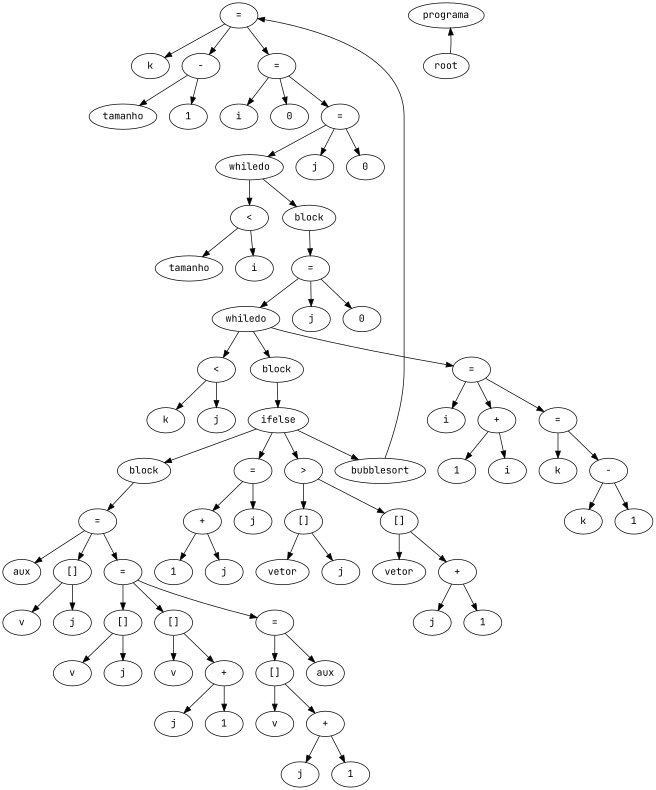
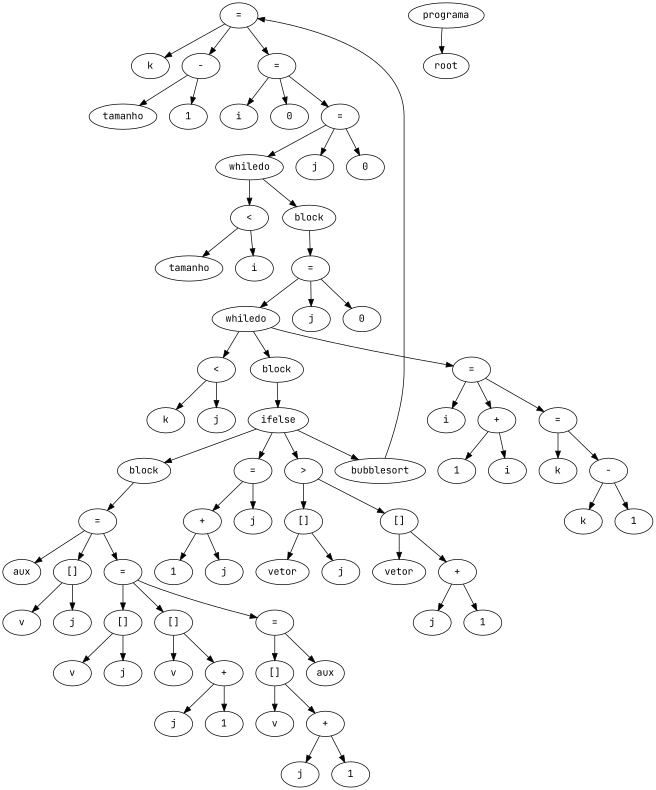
  digraph {
    fontname="JetBrains Mono"
    node [fontname="JetBrains Mono"]
    edge [fontname="JetBrains Mono"]
    n1 [label=k]
    n2 [label=tamanho]
    n3 [label=1]
    n4 [label="-"]
    n5 [label="="]
    n6 [label="="]
    n7 [label=i]
    n8 [label=0]
    n9 [label="="]
    n10 [label=j]
    n11 [label=0]
    n12 [label=whiledo]
    n13 [label="<"]
    n14 [label=block]
    n15 [label=i]
    n16 [label=tamanho]
    n17 [label=j]
    n18 [label=0]
    n19 [label="="]
    n20 [label=whiledo]
    n21 [label="<"]
    n22 [label=block]
    n23 [label="="]
    n24 [label=j]
    n25 [label=k]
    n26 [label=vetor]
    n27 [label=j]
    n28 [label="[]"]
    n29 [label=vetor]
    n30 [label=j]
    n31 [label=1]
    n32 [label="+"]
    n33 [label="[]"]
    n34 [label=">"]
    n35 [label=aux]
    n36 [label=v]
    n37 [label=j]
    n38 [label="[]"]
    n39 [label="="]
    n40 [label="="]
    n41 [label="[]"]
    n42 [label="[]"]
    n43 [label="="]
    n44 [label=v]
    n45 [label=j]
    n46 [label=v]
    n47 [label=j]
    n48 [label=1]
    n49 [label="+"]
    n50 [label="[]"]
    n51 [label=aux]
    n52 [label=v]
    n53 [label=j]
    n54 [label=1]
    n55 [label="+"]
    n56 [label=block]
    n57 [label=ifelse]
    n58 [label="="]
    n59 [label=bubblesort]
    n60 [label=j]
    n61 [label="+"]
    n62 [label=j]
    n63 [label=1]
    n64 [label=i]
    n65 [label="+"]
    n66 [label="="]
    n67 [label=i]
    n68 [label=1]
    n69 [label=k]
    n70 [label="-"]
    n71 [label=k]
    n72 [label=1]
    n73 [label=programa]
    n74 [label=root]
    n4 -> n2
    n4 -> n3
    n5 -> n1
    n5 -> n4
    n5 -> n6
    n6 -> n7
    n6 -> n8
    n6 -> n9
    n9 -> n10
    n9 -> n11
    n9 -> n12
    n12 -> n13
    n12 -> n14
    n13 -> n15
    n13 -> n16
    n14 -> n19
    n19 -> n17
    n19 -> n18
    n19 -> n20
    n20 -> n21
    n20 -> n22
    n20 -> n23
    n21 -> n24
    n21 -> n25
    n22 -> n57
    n23 -> n64
    n23 -> n65
    n23 -> n66
    n28 -> n26
    n28 -> n27
    n32 -> n30
    n32 -> n31
    n33 -> n29
    n33 -> n32
    n34 -> n28
    n34 -> n33
    n38 -> n36
    n38 -> n37
    n39 -> n35
    n39 -> n38
    n39 -> n40
    n40 -> n41
    n40 -> n42
    n40 -> n43
    n41 -> n44
    n41 -> n45
    n42 -> n46
    n42 -> n49
    n43 -> n50
    n43 -> n51
    n49 -> n47
    n49 -> n48
    n50 -> n52
    n50 -> n55
    n55 -> n53
    n55 -> n54
    n56 -> n39
    n57 -> n34
    n57 -> n56
    n57 -> n58
    n57 -> n59
    n58 -> n60
    n58 -> n61
    n59 -> n5
    n61 -> n62
    n61 -> n63
    n65 -> n67
    n65 -> n68
    n66 -> n69
    n66 -> n70
    n70 -> n71
    n70 -> n72
-   n74 -> n73
+   n73 -> n74
  }
